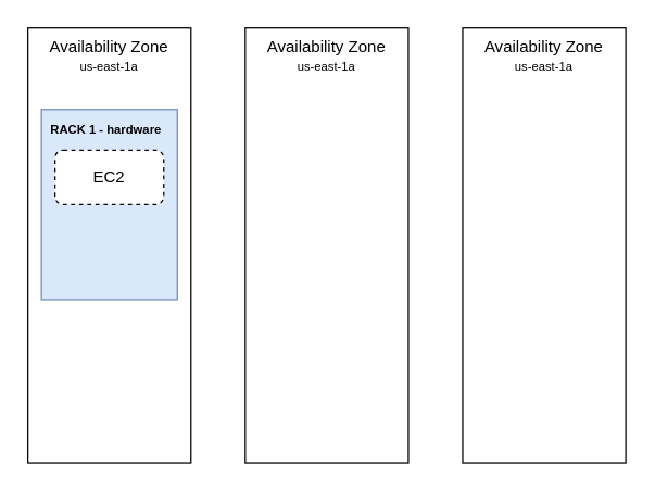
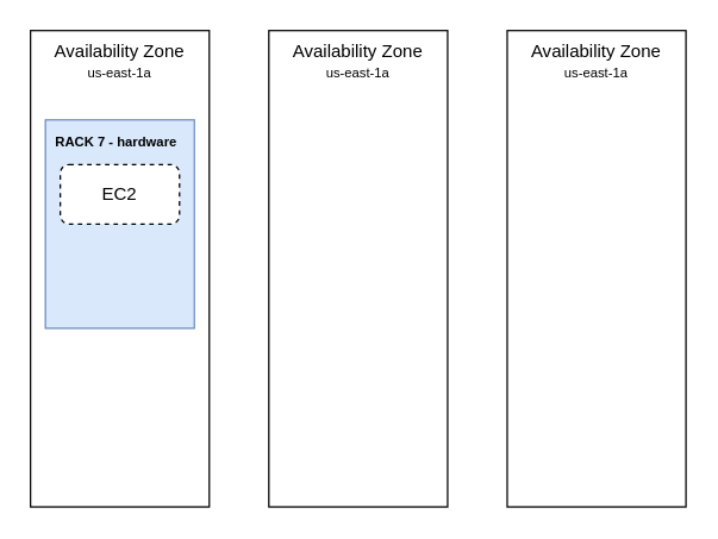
  <mxCell id="0" />
  <mxCell id="1" parent="0" />
  <mxCell id="2" value="Availability Zone&lt;br&gt;&lt;font style=&quot;font-size: 9px;&quot;&gt;us-east-1a&lt;/font&gt;" style="rounded=0;whiteSpace=wrap;html=1;verticalAlign=top;" vertex="1" parent="1"><mxGeometry x="20" y="20" width="120" height="320" as="geometry" /></mxCell>
  <mxCell id="3" value="Availability Zone&lt;br&gt;&lt;font style=&quot;font-size: 9px;&quot;&gt;us-east-1a&lt;/font&gt;" style="rounded=0;whiteSpace=wrap;html=1;verticalAlign=top;" vertex="1" parent="1"><mxGeometry x="180" y="20" width="120" height="320" as="geometry" /></mxCell>
  <mxCell id="4" value="Availability Zone&lt;br&gt;&lt;font style=&quot;font-size: 9px;&quot;&gt;us-east-1a&lt;/font&gt;" style="rounded=0;whiteSpace=wrap;html=1;verticalAlign=top;" vertex="1" parent="1"><mxGeometry x="340" y="20" width="120" height="320" as="geometry" /></mxCell>
- <mxCell id="5" value="&lt;b&gt;&lt;font style=&quot;font-size: 9px;&quot;&gt;&amp;nbsp; RACK 1 - hardware&lt;/font&gt;&lt;/b&gt;" style="rounded=0;whiteSpace=wrap;html=1;verticalAlign=top;align=left;fillColor=#dae8fc;strokeColor=#6c8ebf;" vertex="1" parent="1"><mxGeometry x="30" y="80" width="100" height="140" as="geometry" /></mxCell>
+ <mxCell id="5" value="&lt;b&gt;&lt;font style=&quot;font-size: 9px;&quot;&gt;&amp;nbsp; RACK 7 - hardware&lt;/font&gt;&lt;/b&gt;" style="rounded=0;whiteSpace=wrap;html=1;verticalAlign=top;align=left;fillColor=#dae8fc;strokeColor=#6c8ebf;" vertex="1" parent="1"><mxGeometry x="30" y="80" width="100" height="140" as="geometry" /></mxCell>
  <mxCell id="6" value="EC2" style="rounded=1;whiteSpace=wrap;html=1;dashed=1;" vertex="1" parent="1"><mxGeometry x="40" y="110" width="80" height="40" as="geometry" /></mxCell>
